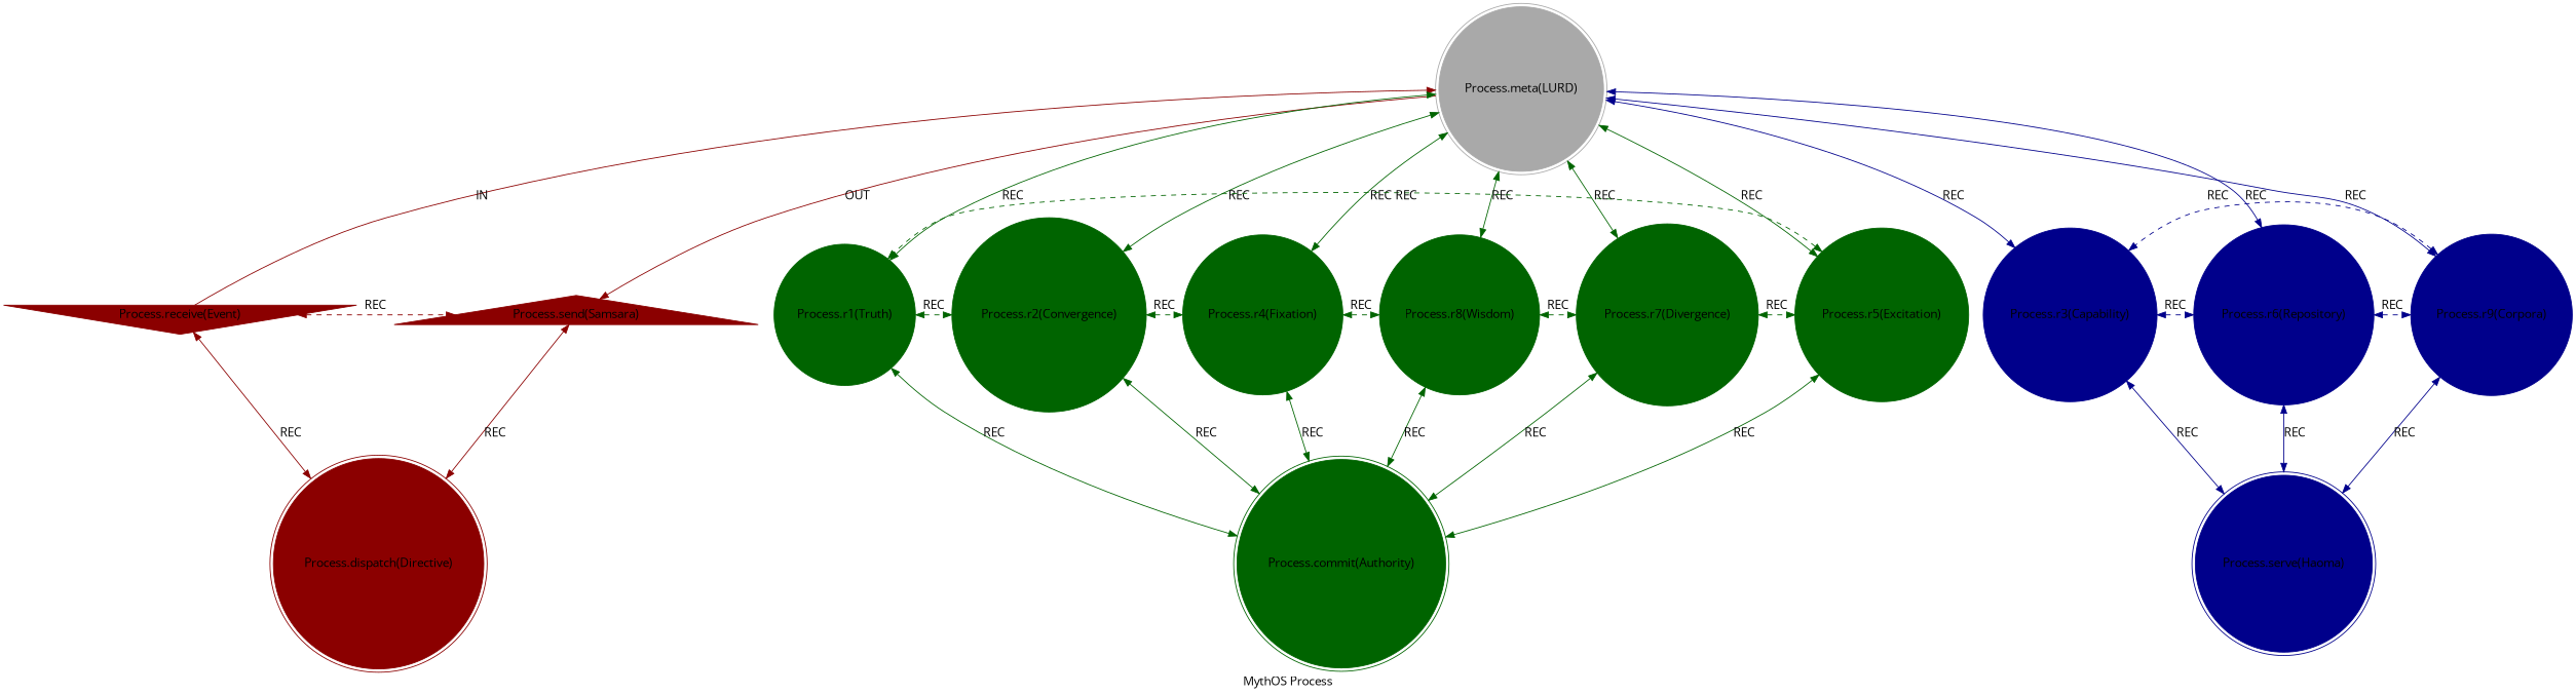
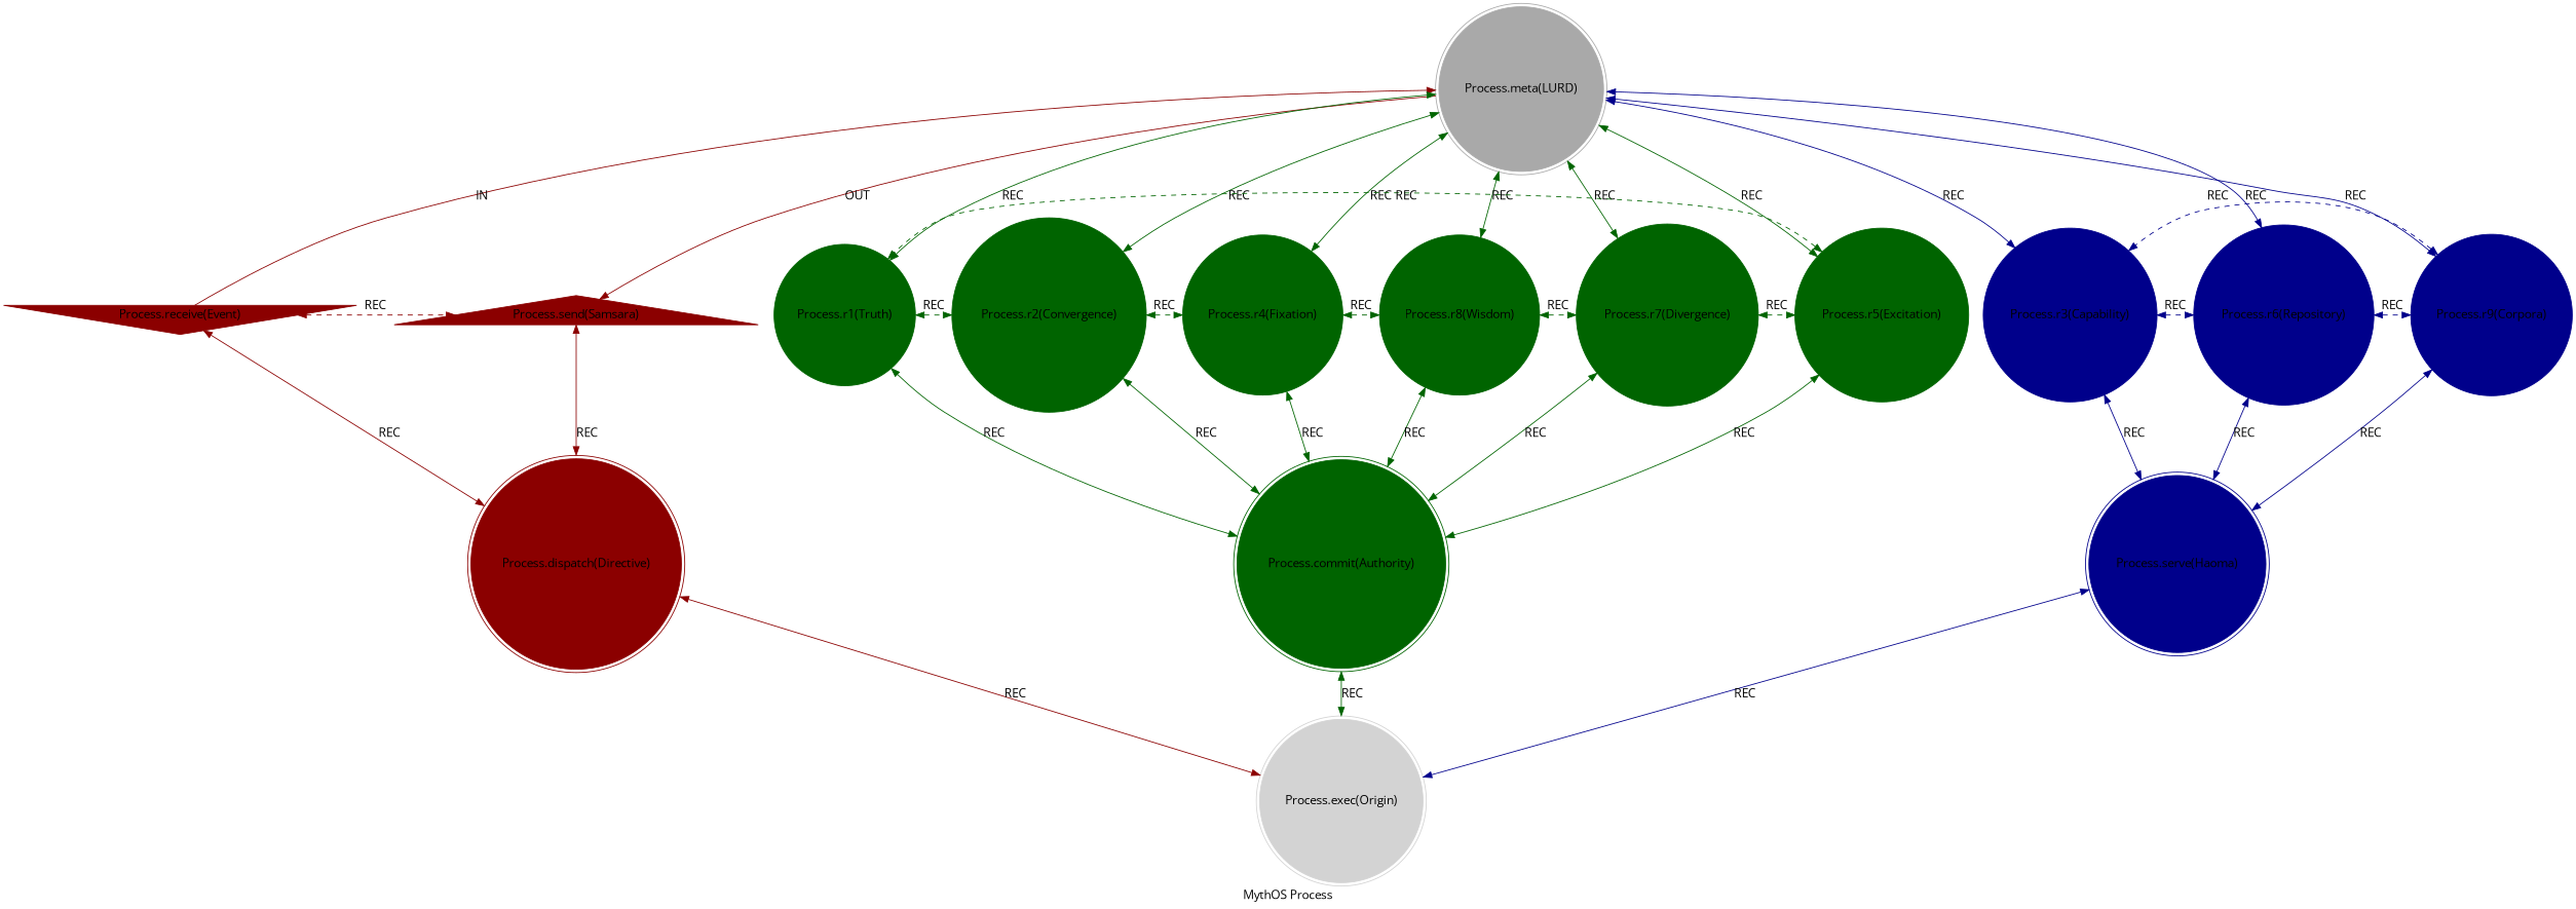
  strict digraph {
    color=lightgray
    label="MythOS Process"
    style=filled
    fontname="Open Sans"
    node [color=darkgreen shape=circle style=filled fontname="Open Sans"]
    edge [color=darkgreen fontname="Open Sans" dir=both]
    n1 [color=darkred label="Process.receive(Event)" shape=invtriangle]
    n2 [color=darkgray label="Process.meta(LURD)" shape=doublecircle]
    n3 [color=darkred label="Process.send(Samsara)" shape=triangle]
    n4 [color=darkred label="Process.dispatch(Directive)" shape=doublecircle]
    n5 [label="Process.r1(Truth)"]
    n6 [label="Process.r2(Convergence)"]
    n7 [label="Process.r4(Fixation)"]
    n8 [label="Process.r8(Wisdom)"]
    n9 [label="Process.r7(Divergence)"]
    n10 [label="Process.r5(Excitation)"]
    n11 [color=darkblue label="Process.r3(Capability)"]
    n12 [color=darkblue label="Process.r6(Repository)"]
    n13 [color=darkblue label="Process.r9(Corpora)"]
    n14 [label="Process.commit(Authority)" shape=doublecircle]
    n15 [color=darkblue label="Process.serve(Haoma)" shape=doublecircle]
+   n16 [color=lightgray label="Process.exec(Origin)" shape=doublecircle]
    n1 -> n2 [color=darkred constraint=false label=IN dir=""]
    n1 -> n3 [color=darkred constraint=false label=REC style=dashed]
    n1 -> n4 [color=darkred label=REC]
    n2 -> n3 [color=darkred label=OUT dir=""]
    n2 -> n5 [label=REC]
    n2 -> n6 [label=REC]
    n2 -> n7 [label=REC]
    n2 -> n8 [label=REC]
    n2 -> n9 [label=REC]
    n2 -> n10 [label=REC]
    n2 -> n11 [color=darkblue label=REC]
    n2 -> n12 [color=darkblue label=REC]
    n2 -> n13 [color=darkblue label=REC]
    n3 -> n4 [color=darkred label=REC]
+   n4 -> n16 [color=darkred label=REC]
    n5 -> n6 [constraint=false label=REC style=dashed]
    n5 -> n14 [label=REC]
    n6 -> n7 [constraint=false label=REC style=dashed]
    n6 -> n14 [label=REC]
    n7 -> n8 [constraint=false label=REC style=dashed]
    n7 -> n14 [label=REC]
    n8 -> n9 [constraint=false label=REC style=dashed]
    n8 -> n14 [label=REC]
    n9 -> n10 [constraint=false label=REC style=dashed]
    n9 -> n14 [label=REC]
    n10 -> n5 [constraint=false label=REC style=dashed]
    n10 -> n14 [label=REC]
    n11 -> n12 [color=darkblue constraint=false label=REC style=dashed]
    n11 -> n15 [color=darkblue label=REC]
    n12 -> n13 [color=darkblue constraint=false label=REC style=dashed]
    n12 -> n15 [color=darkblue label=REC]
    n13 -> n11 [color=darkblue constraint=false label=REC style=dashed]
    n13 -> n15 [color=darkblue label=REC]
+   n14 -> n16 [label=REC]
+   n15 -> n16 [color=darkblue label=REC]
  }
